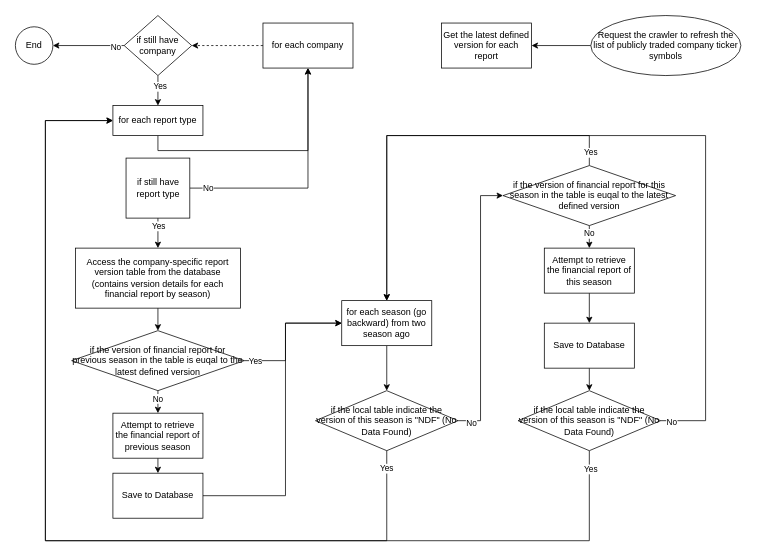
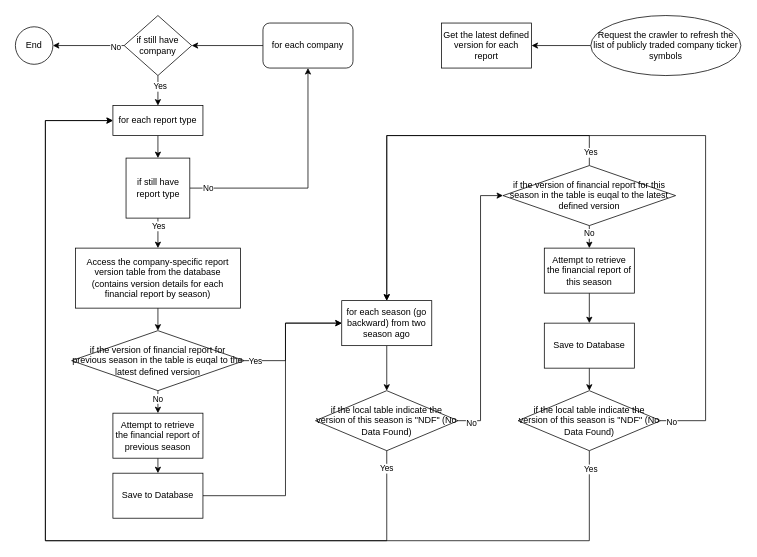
  <mxCell id="0" />
  <mxCell id="1" parent="0" />
- <mxCell id="2" style="edgeStyle=orthogonalEdgeStyle;rounded=0;orthogonalLoop=1;jettySize=auto;html=1;exitX=0.5;exitY=1;exitDx=0;exitDy=0;" parent="1" source="3" target="29" edge="1"><mxGeometry relative="1" as="geometry" /></mxCell>
+ <mxCell id="2" style="edgeStyle=orthogonalEdgeStyle;rounded=0;orthogonalLoop=1;jettySize=auto;html=1;exitX=0.5;exitY=1;exitDx=0;exitDy=0;entryX=0.5;entryY=0;entryDx=0;entryDy=0;" parent="1" source="3" target="8" edge="1"><mxGeometry relative="1" as="geometry" /></mxCell>
  <mxCell id="3" value="for each report type" style="rounded=0;whiteSpace=wrap;html=1;" parent="1" vertex="1"><mxGeometry x="150" y="140" width="120" height="40" as="geometry" /></mxCell>
  <mxCell id="4" style="edgeStyle=orthogonalEdgeStyle;rounded=0;orthogonalLoop=1;jettySize=auto;html=1;exitX=1;exitY=0.5;exitDx=0;exitDy=0;entryX=0.5;entryY=1;entryDx=0;entryDy=0;" parent="1" source="8" target="29" edge="1"><mxGeometry relative="1" as="geometry"><mxPoint x="745" y="190" as="targetPoint" /></mxGeometry></mxCell>
  <mxCell id="5" value="No" style="edgeLabel;html=1;align=center;verticalAlign=middle;resizable=0;points=[];" parent="4" vertex="1" connectable="0"><mxGeometry x="-0.851" y="1" relative="1" as="geometry"><mxPoint as="offset" /></mxGeometry></mxCell>
  <mxCell id="6" style="edgeStyle=orthogonalEdgeStyle;rounded=0;orthogonalLoop=1;jettySize=auto;html=1;exitX=0.5;exitY=1;exitDx=0;exitDy=0;entryX=0.5;entryY=0;entryDx=0;entryDy=0;" parent="1" source="8" target="27" edge="1"><mxGeometry relative="1" as="geometry"><mxPoint x="220" y="350" as="targetPoint" /></mxGeometry></mxCell>
  <mxCell id="7" value="Yes" style="edgeLabel;html=1;align=center;verticalAlign=middle;resizable=0;points=[];" parent="6" vertex="1" connectable="0"><mxGeometry x="-0.872" relative="1" as="geometry"><mxPoint y="7" as="offset" /></mxGeometry></mxCell>
  <mxCell id="8" value="if still have report type" style="whiteSpace=wrap;html=1;rounded=0;" parent="1" vertex="1"><mxGeometry x="167.5" y="210" width="85" height="80" as="geometry" /></mxCell>
  <mxCell id="9" style="edgeStyle=orthogonalEdgeStyle;rounded=0;orthogonalLoop=1;jettySize=auto;html=1;exitX=0.5;exitY=1;exitDx=0;exitDy=0;entryX=0.497;entryY=-0.049;entryDx=0;entryDy=0;entryPerimeter=0;" parent="1" edge="1"><mxGeometry relative="1" as="geometry"><mxPoint x="210" y="440" as="sourcePoint" /></mxGeometry></mxCell>
  <mxCell id="10" value="No" style="edgeLabel;html=1;align=center;verticalAlign=middle;resizable=0;points=[];" parent="9" vertex="1" connectable="0"><mxGeometry x="-0.29" y="2" relative="1" as="geometry"><mxPoint as="offset" /></mxGeometry></mxCell>
  <mxCell id="11" style="edgeStyle=orthogonalEdgeStyle;rounded=0;orthogonalLoop=1;jettySize=auto;html=1;exitX=0;exitY=0.5;exitDx=0;exitDy=0;entryX=1;entryY=0.5;entryDx=0;entryDy=0;" parent="1" source="12" target="13" edge="1"><mxGeometry relative="1" as="geometry" /></mxCell>
  <mxCell id="12" value="Request the crawler to refresh the list of publicly traded company ticker symbols" style="ellipse;whiteSpace=wrap;html=1;" parent="1" vertex="1"><mxGeometry x="787" y="20" width="200" height="80" as="geometry" /></mxCell>
  <mxCell id="13" value="Get the latest defined version for each report" style="rounded=0;whiteSpace=wrap;html=1;" parent="1" vertex="1"><mxGeometry x="588" y="30" width="120" height="60" as="geometry" /></mxCell>
  <mxCell id="14" style="edgeStyle=orthogonalEdgeStyle;rounded=0;orthogonalLoop=1;jettySize=auto;html=1;exitX=1;exitY=0.5;exitDx=0;exitDy=0;entryX=0;entryY=0.5;entryDx=0;entryDy=0;" edge="1" parent="1" source="16" target="41"><mxGeometry relative="1" as="geometry" /></mxCell>
  <mxCell id="15" value="No" style="edgeLabel;html=1;align=center;verticalAlign=middle;resizable=0;points=[];" vertex="1" connectable="0" parent="14"><mxGeometry x="-0.908" y="-2" relative="1" as="geometry"><mxPoint as="offset" /></mxGeometry></mxCell>
  <mxCell id="16" value="if the local table indicate the version of this season is &quot;NDF&quot; (No Data Found)" style="rhombus;whiteSpace=wrap;html=1;" parent="1" vertex="1"><mxGeometry x="420" y="520" width="190" height="80" as="geometry" /></mxCell>
  <mxCell id="17" style="edgeStyle=orthogonalEdgeStyle;rounded=0;orthogonalLoop=1;jettySize=auto;html=1;exitX=0.5;exitY=1;exitDx=0;exitDy=0;entryX=0.5;entryY=0;entryDx=0;entryDy=0;" parent="1" source="51" target="24" edge="1"><mxGeometry relative="1" as="geometry"><mxPoint x="607.5" y="580" as="sourcePoint" /></mxGeometry></mxCell>
  <mxCell id="18" style="edgeStyle=orthogonalEdgeStyle;rounded=0;orthogonalLoop=1;jettySize=auto;html=1;exitX=0.5;exitY=1;exitDx=0;exitDy=0;entryX=0;entryY=0.5;entryDx=0;entryDy=0;" parent="1" source="16" target="3" edge="1"><mxGeometry relative="1" as="geometry"><mxPoint x="452.5" y="700" as="sourcePoint" /><Array as="points"><mxPoint x="515" y="720" /><mxPoint x="60" y="720" /><mxPoint x="60" y="160" /></Array></mxGeometry></mxCell>
  <mxCell id="19" value="Yes" style="edgeLabel;html=1;align=center;verticalAlign=middle;resizable=0;points=[];" vertex="1" connectable="0" parent="18"><mxGeometry x="-0.963" y="-1" relative="1" as="geometry"><mxPoint as="offset" /></mxGeometry></mxCell>
  <mxCell id="20" style="edgeStyle=orthogonalEdgeStyle;rounded=0;orthogonalLoop=1;jettySize=auto;html=1;exitX=0.5;exitY=1;exitDx=0;exitDy=0;entryX=0;entryY=0.5;entryDx=0;entryDy=0;" edge="1" parent="1" source="24" target="3"><mxGeometry relative="1" as="geometry"><Array as="points"><mxPoint x="785" y="720" /><mxPoint x="60" y="720" /><mxPoint x="60" y="160" /></Array></mxGeometry></mxCell>
  <mxCell id="21" value="Yes" style="edgeLabel;html=1;align=center;verticalAlign=middle;resizable=0;points=[];" vertex="1" connectable="0" parent="20"><mxGeometry x="-0.968" y="1" relative="1" as="geometry"><mxPoint as="offset" /></mxGeometry></mxCell>
  <mxCell id="22" style="edgeStyle=orthogonalEdgeStyle;rounded=0;orthogonalLoop=1;jettySize=auto;html=1;exitX=1;exitY=0.5;exitDx=0;exitDy=0;entryX=0.5;entryY=0;entryDx=0;entryDy=0;" edge="1" parent="1" source="24" target="53"><mxGeometry relative="1" as="geometry"><Array as="points"><mxPoint x="940" y="560" /><mxPoint x="940" y="180" /><mxPoint x="515" y="180" /></Array></mxGeometry></mxCell>
  <mxCell id="23" value="No" style="edgeLabel;html=1;align=center;verticalAlign=middle;resizable=0;points=[];" vertex="1" connectable="0" parent="22"><mxGeometry x="-0.975" y="-1" relative="1" as="geometry"><mxPoint as="offset" /></mxGeometry></mxCell>
  <mxCell id="24" value="if the local table indicate the version of this season is &quot;NDF&quot; (No Data Found)" style="rhombus;whiteSpace=wrap;html=1;" parent="1" vertex="1"><mxGeometry x="690" y="520" width="190" height="80" as="geometry" /></mxCell>
  <mxCell id="25" value="End" style="ellipse;whiteSpace=wrap;html=1;aspect=fixed;" vertex="1" parent="1"><mxGeometry x="20" y="35" width="50" height="50" as="geometry" /></mxCell>
  <mxCell id="26" style="edgeStyle=orthogonalEdgeStyle;rounded=0;orthogonalLoop=1;jettySize=auto;html=1;exitX=0.5;exitY=1;exitDx=0;exitDy=0;entryX=0.5;entryY=0;entryDx=0;entryDy=0;" edge="1" parent="1" source="27" target="48"><mxGeometry relative="1" as="geometry" /></mxCell>
  <mxCell id="27" value="Access the company-specific report version table from the database (contains version details for each financial report by season)" style="rounded=0;whiteSpace=wrap;html=1;" vertex="1" parent="1"><mxGeometry x="100" y="330" width="220" height="80" as="geometry" /></mxCell>
- <mxCell id="28" style="edgeStyle=orthogonalEdgeStyle;rounded=0;orthogonalLoop=1;jettySize=auto;html=1;exitX=0;exitY=0.5;exitDx=0;exitDy=0;entryX=1;entryY=0.5;entryDx=0;entryDy=0;dashed=1;" edge="1" parent="1" source="29" target="34"><mxGeometry relative="1" as="geometry" /></mxCell>
- <mxCell id="29" value="for each company" style="rounded=0;whiteSpace=wrap;html=1;" vertex="1" parent="1"><mxGeometry x="350" y="30" width="120" height="60" as="geometry" /></mxCell>
+ <mxCell id="28" style="edgeStyle=orthogonalEdgeStyle;rounded=0;orthogonalLoop=1;jettySize=auto;html=1;exitX=0;exitY=0.5;exitDx=0;exitDy=0;entryX=1;entryY=0.5;entryDx=0;entryDy=0;" edge="1" parent="1" source="29" target="34"><mxGeometry relative="1" as="geometry" /></mxCell>
+ <mxCell id="29" value="for each company" style="whiteSpace=wrap;html=1;rounded=1;" vertex="1" parent="1"><mxGeometry x="350" y="30" width="120" height="60" as="geometry" /></mxCell>
  <mxCell id="30" style="edgeStyle=orthogonalEdgeStyle;rounded=0;orthogonalLoop=1;jettySize=auto;html=1;exitX=0;exitY=0.5;exitDx=0;exitDy=0;entryX=1;entryY=0.5;entryDx=0;entryDy=0;" edge="1" parent="1" source="34" target="25"><mxGeometry relative="1" as="geometry" /></mxCell>
  <mxCell id="31" value="No" style="edgeLabel;html=1;align=center;verticalAlign=middle;resizable=0;points=[];" vertex="1" connectable="0" parent="30"><mxGeometry x="-0.767" y="2" relative="1" as="geometry"><mxPoint x="-1" as="offset" /></mxGeometry></mxCell>
  <mxCell id="32" style="edgeStyle=orthogonalEdgeStyle;rounded=0;orthogonalLoop=1;jettySize=auto;html=1;exitX=0.5;exitY=1;exitDx=0;exitDy=0;entryX=0.5;entryY=0;entryDx=0;entryDy=0;" edge="1" parent="1" source="34" target="3"><mxGeometry relative="1" as="geometry" /></mxCell>
  <mxCell id="33" value="Yes" style="edgeLabel;html=1;align=center;verticalAlign=middle;resizable=0;points=[];" vertex="1" connectable="0" parent="32"><mxGeometry x="-0.307" y="2" relative="1" as="geometry"><mxPoint as="offset" /></mxGeometry></mxCell>
  <mxCell id="34" value="if still have company" style="rhombus;whiteSpace=wrap;html=1;" vertex="1" parent="1"><mxGeometry x="165" y="20" width="90" height="80" as="geometry" /></mxCell>
  <mxCell id="35" style="edgeStyle=orthogonalEdgeStyle;rounded=0;orthogonalLoop=1;jettySize=auto;html=1;exitX=0.5;exitY=1;exitDx=0;exitDy=0;entryX=0.5;entryY=0;entryDx=0;entryDy=0;" parent="1" source="36" target="51" edge="1"><mxGeometry relative="1" as="geometry"><mxPoint x="519" y="390" as="targetPoint" /></mxGeometry></mxCell>
  <mxCell id="36" value="Attempt to retrieve the financial report of this season" style="rounded=0;whiteSpace=wrap;html=1;" parent="1" vertex="1"><mxGeometry x="725" y="330" width="120" height="60" as="geometry" /></mxCell>
  <mxCell id="37" style="edgeStyle=orthogonalEdgeStyle;rounded=0;orthogonalLoop=1;jettySize=auto;html=1;exitX=0.5;exitY=1;exitDx=0;exitDy=0;entryX=0.5;entryY=0;entryDx=0;entryDy=0;" parent="1" source="41" target="36" edge="1"><mxGeometry relative="1" as="geometry" /></mxCell>
  <mxCell id="38" value="No" style="edgeLabel;html=1;align=center;verticalAlign=middle;resizable=0;points=[];" parent="37" vertex="1" connectable="0"><mxGeometry x="-0.319" y="-1" relative="1" as="geometry"><mxPoint as="offset" /></mxGeometry></mxCell>
  <mxCell id="39" style="edgeStyle=orthogonalEdgeStyle;rounded=0;orthogonalLoop=1;jettySize=auto;html=1;exitX=0.5;exitY=0;exitDx=0;exitDy=0;entryX=0.5;entryY=0;entryDx=0;entryDy=0;" edge="1" parent="1" source="41" target="53"><mxGeometry relative="1" as="geometry"><Array as="points"><mxPoint x="785" y="180" /><mxPoint x="515" y="180" /></Array></mxGeometry></mxCell>
  <mxCell id="40" value="Yes" style="edgeLabel;html=1;align=center;verticalAlign=middle;resizable=0;points=[];" vertex="1" connectable="0" parent="39"><mxGeometry x="-0.933" y="-1" relative="1" as="geometry"><mxPoint as="offset" /></mxGeometry></mxCell>
  <mxCell id="41" value="if the version of financial report for this season in the table is euqal to the latest defined version" style="rhombus;whiteSpace=wrap;html=1;" parent="1" vertex="1"><mxGeometry x="670" y="220" width="230" height="80" as="geometry" /></mxCell>
  <mxCell id="42" style="edgeStyle=orthogonalEdgeStyle;rounded=0;orthogonalLoop=1;jettySize=auto;html=1;exitX=0.5;exitY=1;exitDx=0;exitDy=0;entryX=0.5;entryY=0;entryDx=0;entryDy=0;" edge="1" parent="1" source="43" target="50"><mxGeometry relative="1" as="geometry" /></mxCell>
  <mxCell id="43" value="Attempt to retrieve the financial report of previous season" style="rounded=0;whiteSpace=wrap;html=1;" vertex="1" parent="1"><mxGeometry x="150" y="550" width="120" height="60" as="geometry" /></mxCell>
  <mxCell id="44" style="edgeStyle=orthogonalEdgeStyle;rounded=0;orthogonalLoop=1;jettySize=auto;html=1;exitX=0.5;exitY=1;exitDx=0;exitDy=0;entryX=0.5;entryY=0;entryDx=0;entryDy=0;" edge="1" parent="1" source="48" target="43"><mxGeometry relative="1" as="geometry" /></mxCell>
  <mxCell id="45" value="No" style="edgeLabel;html=1;align=center;verticalAlign=middle;resizable=0;points=[];" vertex="1" connectable="0" parent="44"><mxGeometry x="-0.319" y="-1" relative="1" as="geometry"><mxPoint as="offset" /></mxGeometry></mxCell>
  <mxCell id="46" style="edgeStyle=orthogonalEdgeStyle;rounded=0;orthogonalLoop=1;jettySize=auto;html=1;exitX=1;exitY=0.5;exitDx=0;exitDy=0;entryX=0;entryY=0.5;entryDx=0;entryDy=0;" edge="1" parent="1" source="48" target="53"><mxGeometry relative="1" as="geometry"><Array as="points"><mxPoint x="380" y="480" /><mxPoint x="380" y="430" /></Array></mxGeometry></mxCell>
  <mxCell id="47" value="Yes" style="edgeLabel;html=1;align=center;verticalAlign=middle;resizable=0;points=[];" vertex="1" connectable="0" parent="46"><mxGeometry x="-0.849" relative="1" as="geometry"><mxPoint as="offset" /></mxGeometry></mxCell>
  <mxCell id="48" value="if the version of financial report for previous season in the table is euqal to the latest defined version" style="rhombus;whiteSpace=wrap;html=1;" vertex="1" parent="1"><mxGeometry x="95" y="440" width="230" height="80" as="geometry" /></mxCell>
  <mxCell id="49" style="edgeStyle=orthogonalEdgeStyle;rounded=0;orthogonalLoop=1;jettySize=auto;html=1;exitX=1;exitY=0.5;exitDx=0;exitDy=0;entryX=0;entryY=0.5;entryDx=0;entryDy=0;" edge="1" parent="1" source="50" target="53"><mxGeometry relative="1" as="geometry"><Array as="points"><mxPoint x="380" y="660" /><mxPoint x="380" y="430" /></Array></mxGeometry></mxCell>
  <mxCell id="50" value="Save to Database" style="rounded=0;whiteSpace=wrap;html=1;" vertex="1" parent="1"><mxGeometry x="150" y="630" width="120" height="60" as="geometry" /></mxCell>
  <mxCell id="51" value="Save to Database" style="rounded=0;whiteSpace=wrap;html=1;" vertex="1" parent="1"><mxGeometry x="725" y="430" width="120" height="60" as="geometry" /></mxCell>
  <mxCell id="52" style="edgeStyle=orthogonalEdgeStyle;rounded=0;orthogonalLoop=1;jettySize=auto;html=1;exitX=0.5;exitY=1;exitDx=0;exitDy=0;entryX=0.5;entryY=0;entryDx=0;entryDy=0;" edge="1" parent="1" source="53" target="16"><mxGeometry relative="1" as="geometry" /></mxCell>
  <mxCell id="53" value="for each season (go backward) from two season ago" style="rounded=0;whiteSpace=wrap;html=1;" vertex="1" parent="1"><mxGeometry x="455" y="400" width="120" height="60" as="geometry" /></mxCell>
